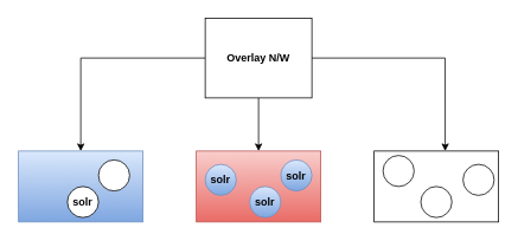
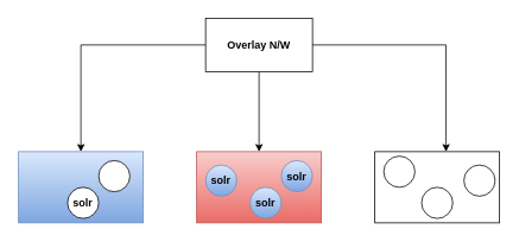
  <mxCell id="0" />
  <mxCell id="1" parent="0" />
  <mxCell id="2" value="" style="rounded=0;whiteSpace=wrap;html=1;fillColor=#dae8fc;gradientColor=#7ea6e0;strokeColor=#6c8ebf;" parent="1" vertex="1"><mxGeometry x="20" y="170" width="140" height="80" as="geometry" /></mxCell>
  <mxCell id="3" value="" style="rounded=0;whiteSpace=wrap;html=1;fillColor=#f8cecc;gradientColor=#ea6b66;strokeColor=#b85450;" parent="1" vertex="1"><mxGeometry x="220" y="170" width="140" height="80" as="geometry" /></mxCell>
  <mxCell id="4" value="" style="rounded=0;whiteSpace=wrap;html=1;" parent="1" vertex="1"><mxGeometry x="420" y="170" width="140" height="80" as="geometry" /></mxCell>
  <mxCell id="5" value="&lt;b&gt;solr&lt;/b&gt;" style="ellipse;whiteSpace=wrap;html=1;aspect=fixed;direction=south;" parent="1" vertex="1"><mxGeometry x="75" y="210" width="35" height="35" as="geometry" /></mxCell>
  <mxCell id="6" value="" style="ellipse;whiteSpace=wrap;html=1;aspect=fixed;" parent="1" vertex="1"><mxGeometry x="110" y="180" width="35" height="35" as="geometry" /></mxCell>
  <mxCell id="7" value="&lt;b&gt;solr&lt;/b&gt;" style="ellipse;whiteSpace=wrap;html=1;aspect=fixed;fillColor=#dae8fc;gradientColor=#7ea6e0;strokeColor=#6c8ebf;" parent="1" vertex="1"><mxGeometry x="230" y="185" width="35" height="35" as="geometry" /></mxCell>
  <mxCell id="8" value="&lt;b&gt;solr&lt;/b&gt;" style="ellipse;whiteSpace=wrap;html=1;aspect=fixed;fillColor=#dae8fc;gradientColor=#7ea6e0;strokeColor=#6c8ebf;" parent="1" vertex="1"><mxGeometry x="280" y="210" width="35" height="35" as="geometry" /></mxCell>
  <mxCell id="9" value="&lt;b&gt;solr&lt;/b&gt;" style="ellipse;whiteSpace=wrap;html=1;aspect=fixed;fillColor=#dae8fc;gradientColor=#7ea6e0;strokeColor=#6c8ebf;" parent="1" vertex="1"><mxGeometry x="315" y="180" width="35" height="35" as="geometry" /></mxCell>
  <mxCell id="10" value="" style="ellipse;whiteSpace=wrap;html=1;aspect=fixed;" parent="1" vertex="1"><mxGeometry x="430" y="175" width="35" height="35" as="geometry" /></mxCell>
  <mxCell id="11" value="" style="ellipse;whiteSpace=wrap;html=1;aspect=fixed;" parent="1" vertex="1"><mxGeometry x="472.5" y="210" width="35" height="35" as="geometry" /></mxCell>
  <mxCell id="12" value="" style="ellipse;whiteSpace=wrap;html=1;aspect=fixed;" parent="1" vertex="1"><mxGeometry x="520" y="185" width="35" height="35" as="geometry" /></mxCell>
  <mxCell id="13" style="edgeStyle=orthogonalEdgeStyle;rounded=0;orthogonalLoop=1;jettySize=auto;html=1;" parent="1" source="15" target="2" edge="1"><mxGeometry relative="1" as="geometry" /></mxCell>
  <mxCell id="14" style="edgeStyle=orthogonalEdgeStyle;rounded=0;orthogonalLoop=1;jettySize=auto;html=1;entryX=0.5;entryY=0;entryDx=0;entryDy=0;" parent="1" source="15" target="3" edge="1"><mxGeometry relative="1" as="geometry" /></mxCell>
- <mxCell id="15" value="&lt;b&gt;Overlay N/W&lt;/b&gt;" style="rounded=0;whiteSpace=wrap;html=1;" parent="1" vertex="1"><mxGeometry x="230" y="20" width="120" height="90" as="geometry" /></mxCell>
+ <mxCell id="15" value="&lt;b&gt;Overlay N/W&lt;/b&gt;" style="rounded=0;whiteSpace=wrap;html=1;" parent="1" vertex="1"><mxGeometry x="230" y="20" width="120" height="60" as="geometry" /></mxCell>
  <mxCell id="16" style="edgeStyle=orthogonalEdgeStyle;rounded=0;orthogonalLoop=1;jettySize=auto;html=1;entryX=0.571;entryY=0;entryDx=0;entryDy=0;entryPerimeter=0;" parent="1" source="15" target="4" edge="1"><mxGeometry relative="1" as="geometry" /></mxCell>
